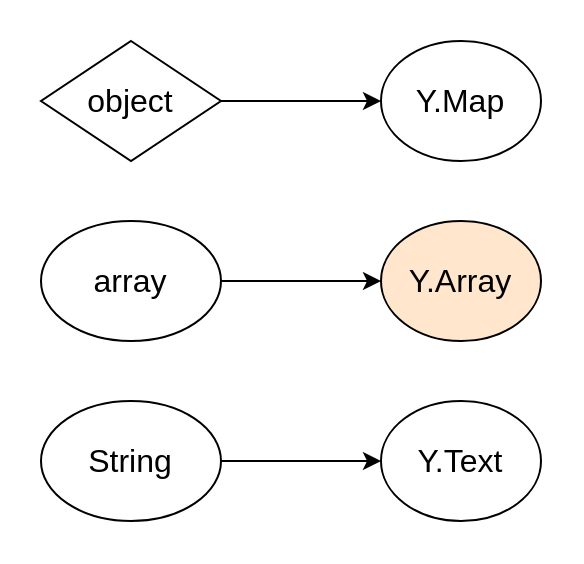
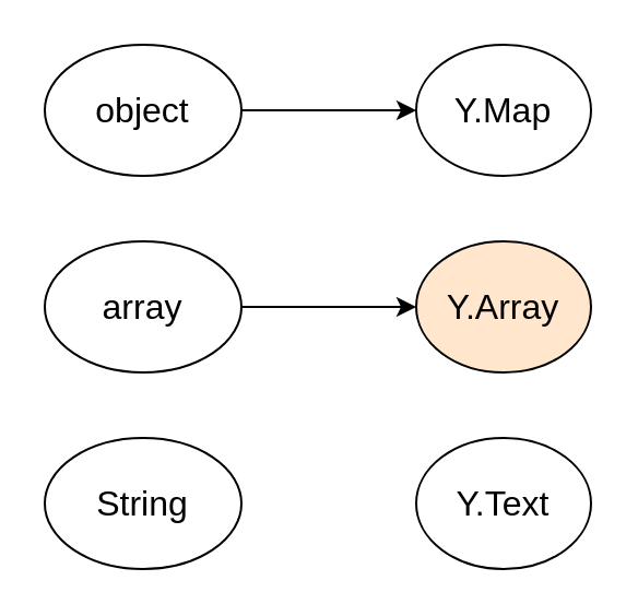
  <mxCell id="0" />
  <mxCell id="1" parent="0" />
  <mxCell id="2" value="" style="edgeStyle=orthogonalEdgeStyle;rounded=0;orthogonalLoop=1;jettySize=auto;html=1;fontSize=16;" edge="1" parent="1" source="3" target="4"><mxGeometry relative="1" as="geometry" /></mxCell>
- <mxCell id="3" value="object" style="rhombus;whiteSpace=wrap;html=1;fontSize=16;" vertex="1" parent="1"><mxGeometry x="20" y="20" width="90" height="60" as="geometry" /></mxCell>
+ <mxCell id="3" value="object" style="ellipse;whiteSpace=wrap;html=1;fontSize=16;" vertex="1" parent="1"><mxGeometry x="20" y="20" width="90" height="60" as="geometry" /></mxCell>
  <mxCell id="4" value="Y.Map" style="ellipse;whiteSpace=wrap;html=1;fontSize=16;" vertex="1" parent="1"><mxGeometry x="190" y="20" width="80" height="60" as="geometry" /></mxCell>
  <mxCell id="5" value="" style="edgeStyle=orthogonalEdgeStyle;rounded=0;orthogonalLoop=1;jettySize=auto;html=1;fontSize=16;" edge="1" parent="1" source="6" target="7"><mxGeometry relative="1" as="geometry" /></mxCell>
  <mxCell id="6" value="array" style="ellipse;whiteSpace=wrap;html=1;fontSize=16;" vertex="1" parent="1"><mxGeometry x="20" y="110" width="90" height="60" as="geometry" /></mxCell>
  <mxCell id="7" value="Y.Array" style="ellipse;whiteSpace=wrap;html=1;fontSize=16;fillColor=#ffe6cc;" vertex="1" parent="1"><mxGeometry x="190" y="110" width="80" height="60" as="geometry" /></mxCell>
- <mxCell id="8" value="" style="edgeStyle=orthogonalEdgeStyle;rounded=0;orthogonalLoop=1;jettySize=auto;html=1;fontSize=16;" edge="1" parent="1" source="9" target="10"><mxGeometry relative="1" as="geometry" /></mxCell>
  <mxCell id="9" value="String" style="ellipse;whiteSpace=wrap;html=1;fontSize=16;" vertex="1" parent="1"><mxGeometry x="20" y="200" width="90" height="60" as="geometry" /></mxCell>
  <mxCell id="10" value="Y.Text" style="ellipse;whiteSpace=wrap;html=1;fontSize=16;" vertex="1" parent="1"><mxGeometry x="190" y="200" width="80" height="60" as="geometry" /></mxCell>
